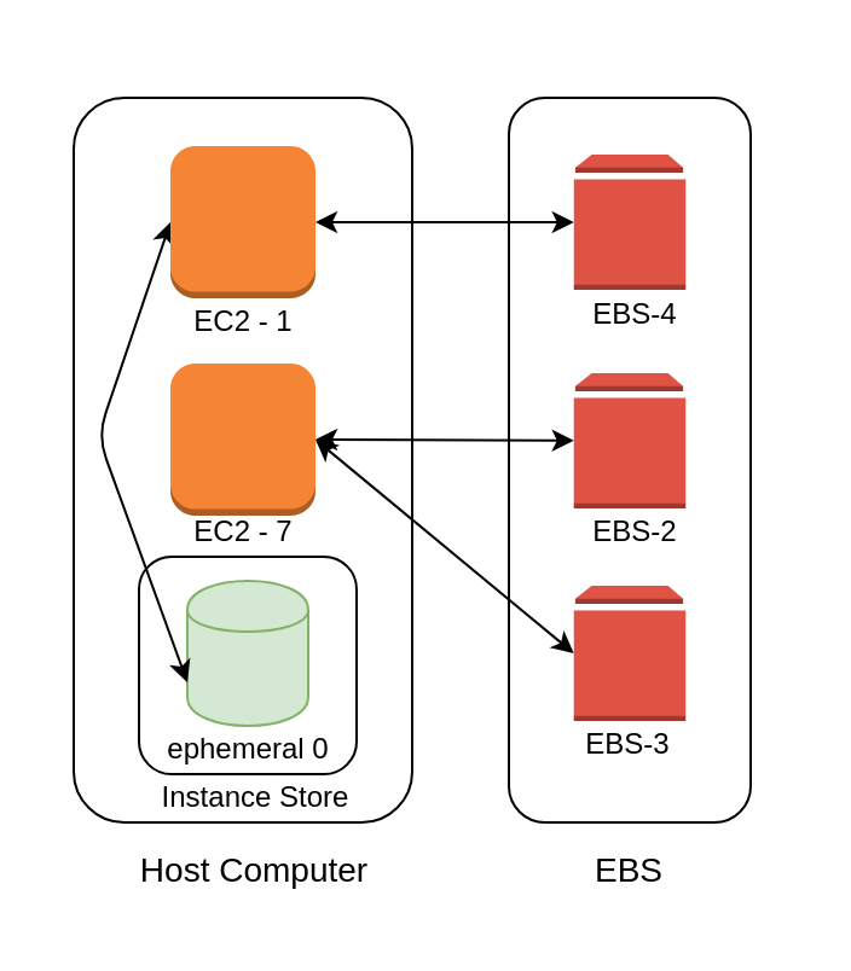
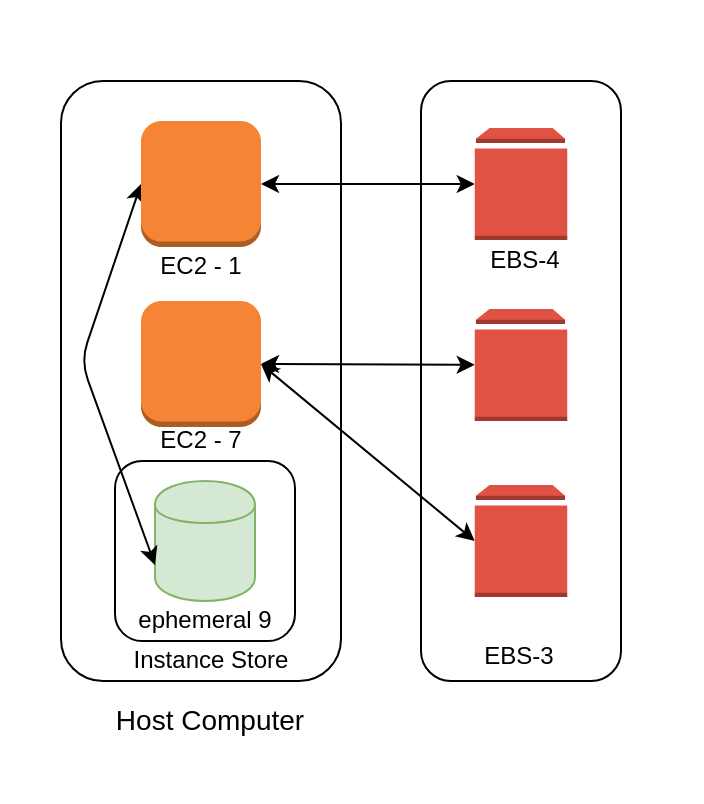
  <mxCell id="0" />
  <mxCell id="1" parent="0" />
  <mxCell id="2" value="" style="rounded=0;whiteSpace=wrap;html=1;fontSize=14;strokeColor=#FEFFFA;" parent="1" vertex="1"><mxGeometry x="20" y="20" width="310" height="360" as="geometry" /></mxCell>
  <mxCell id="3" value="" style="rounded=1;whiteSpace=wrap;html=1;" parent="1" vertex="1"><mxGeometry x="30" y="40" width="140" height="300" as="geometry" /></mxCell>
  <mxCell id="4" value="" style="rounded=1;whiteSpace=wrap;html=1;" parent="1" vertex="1"><mxGeometry x="57" y="230" width="90" height="90" as="geometry" /></mxCell>
  <mxCell id="5" value="" style="shape=cylinder;whiteSpace=wrap;html=1;boundedLbl=1;backgroundOutline=1;fillColor=#d5e8d4;strokeColor=#82b366;" parent="1" vertex="1"><mxGeometry x="77" y="240" width="50" height="60" as="geometry" /></mxCell>
  <mxCell id="6" value="Instance Store" style="text;html=1;strokeColor=none;fillColor=none;align=center;verticalAlign=middle;whiteSpace=wrap;rounded=0;" parent="1" vertex="1"><mxGeometry x="57.5" y="320" width="95" height="20" as="geometry" /></mxCell>
- <mxCell id="7" value="ephemeral 0" style="text;html=1;strokeColor=none;fillColor=none;align=center;verticalAlign=middle;whiteSpace=wrap;rounded=0;" parent="1" vertex="1"><mxGeometry x="54.5" y="300" width="95" height="20" as="geometry" /></mxCell>
+ <mxCell id="7" value="ephemeral 9" style="text;html=1;strokeColor=none;fillColor=none;align=center;verticalAlign=middle;whiteSpace=wrap;rounded=0;" parent="1" vertex="1"><mxGeometry x="54.5" y="300" width="95" height="20" as="geometry" /></mxCell>
  <mxCell id="8" value="" style="endArrow=classic;startArrow=classic;html=1;exitX=0;exitY=0.5;exitDx=0;exitDy=0;entryX=0;entryY=0.7;entryDx=0;entryDy=0;exitPerimeter=0;" parent="1" source="15" target="5" edge="1"><mxGeometry width="50" height="50" relative="1" as="geometry"><mxPoint x="70" y="80" as="sourcePoint" /><mxPoint x="280" y="200" as="targetPoint" /><Array as="points"><mxPoint x="40" y="180" /></Array></mxGeometry></mxCell>
  <mxCell id="9" value="" style="rounded=1;whiteSpace=wrap;html=1;" parent="1" vertex="1"><mxGeometry x="210" y="40" width="100" height="300" as="geometry" /></mxCell>
  <mxCell id="10" value="" style="endArrow=classic;startArrow=classic;html=1;exitX=0;exitY=0.5;exitDx=0;exitDy=0;entryX=1;entryY=0.5;entryDx=0;entryDy=0;entryPerimeter=0;exitPerimeter=0;" parent="1" source="19" edge="1" target="16"><mxGeometry width="50" height="50" relative="1" as="geometry"><mxPoint x="235" y="225" as="sourcePoint" /><mxPoint x="290" y="170" as="targetPoint" /></mxGeometry></mxCell>
  <mxCell id="11" value="" style="endArrow=classic;startArrow=classic;html=1;entryX=1;entryY=0.5;entryDx=0;entryDy=0;entryPerimeter=0;" parent="1" source="18" target="16" edge="1"><mxGeometry width="50" height="50" relative="1" as="geometry"><mxPoint x="235" y="165" as="sourcePoint" /><mxPoint x="290" y="170" as="targetPoint" /></mxGeometry></mxCell>
  <mxCell id="12" value="" style="endArrow=classic;startArrow=classic;html=1;entryX=0;entryY=0.5;entryDx=0;entryDy=0;exitX=1;exitY=0.5;exitDx=0;exitDy=0;exitPerimeter=0;entryPerimeter=0;" parent="1" source="15" target="17" edge="1"><mxGeometry width="50" height="50" relative="1" as="geometry"><mxPoint x="290" y="80" as="sourcePoint" /><mxPoint x="235" y="91.5" as="targetPoint" /></mxGeometry></mxCell>
  <mxCell id="13" value="Host Computer" style="text;html=1;strokeColor=none;fillColor=none;align=center;verticalAlign=middle;whiteSpace=wrap;rounded=0;fontSize=14;" parent="1" vertex="1"><mxGeometry x="45" y="350" width="120" height="20" as="geometry" /></mxCell>
- <mxCell id="14" value="EBS" style="text;html=1;strokeColor=none;fillColor=none;align=center;verticalAlign=middle;whiteSpace=wrap;rounded=0;fontSize=14;" parent="1" vertex="1"><mxGeometry x="200" y="350" width="120" height="20" as="geometry" /></mxCell>
  <mxCell id="15" value="" style="outlineConnect=0;dashed=0;verticalLabelPosition=bottom;verticalAlign=top;align=center;html=1;shape=mxgraph.aws3.instance;fillColor=#F58534;gradientColor=none;strokeColor=#4D4D4D;" vertex="1" parent="1"><mxGeometry x="70" y="60" width="60" height="63" as="geometry" /></mxCell>
  <mxCell id="16" value="" style="outlineConnect=0;dashed=0;verticalLabelPosition=bottom;verticalAlign=top;align=center;html=1;shape=mxgraph.aws3.instance;fillColor=#F58534;gradientColor=none;strokeColor=#4D4D4D;" vertex="1" parent="1"><mxGeometry x="70" y="150" width="60" height="63" as="geometry" /></mxCell>
  <mxCell id="17" value="" style="outlineConnect=0;dashed=0;verticalLabelPosition=bottom;verticalAlign=top;align=center;html=1;shape=mxgraph.aws3.volume;fillColor=#E05243;gradientColor=none;strokeColor=#4D4D4D;" vertex="1" parent="1"><mxGeometry x="236.88" y="63.5" width="46.25" height="56" as="geometry" /></mxCell>
  <mxCell id="18" value="" style="outlineConnect=0;dashed=0;verticalLabelPosition=bottom;verticalAlign=top;align=center;html=1;shape=mxgraph.aws3.volume;fillColor=#E05243;gradientColor=none;strokeColor=#4D4D4D;" vertex="1" parent="1"><mxGeometry x="236.87" y="154" width="46.25" height="56" as="geometry" /></mxCell>
  <mxCell id="19" value="" style="outlineConnect=0;dashed=0;verticalLabelPosition=bottom;verticalAlign=top;align=center;html=1;shape=mxgraph.aws3.volume;fillColor=#E05243;gradientColor=none;strokeColor=#4D4D4D;" vertex="1" parent="1"><mxGeometry x="236.87" y="242" width="46.25" height="56" as="geometry" /></mxCell>
  <mxCell id="20" value="EC2 - 1" style="text;html=1;strokeColor=none;fillColor=none;align=center;verticalAlign=middle;whiteSpace=wrap;rounded=0;" vertex="1" parent="1"><mxGeometry x="52.5" y="123" width="95" height="20" as="geometry" /></mxCell>
  <mxCell id="21" value="EC2 - 7" style="text;html=1;strokeColor=none;fillColor=none;align=center;verticalAlign=middle;whiteSpace=wrap;rounded=0;" vertex="1" parent="1"><mxGeometry x="52.5" y="210" width="95" height="20" as="geometry" /></mxCell>
  <mxCell id="22" value="EBS-4" style="text;html=1;strokeColor=none;fillColor=none;align=center;verticalAlign=middle;whiteSpace=wrap;rounded=0;" vertex="1" parent="1"><mxGeometry x="215" y="119.5" width="95" height="20" as="geometry" /></mxCell>
- <mxCell id="23" value="EBS-2" style="text;html=1;strokeColor=none;fillColor=none;align=center;verticalAlign=middle;whiteSpace=wrap;rounded=0;" vertex="1" parent="1"><mxGeometry x="215" y="210" width="95" height="20" as="geometry" /></mxCell>
- <mxCell id="24" value="EBS-3" style="text;html=1;strokeColor=none;fillColor=none;align=center;verticalAlign=middle;whiteSpace=wrap;rounded=0;" vertex="1" parent="1"><mxGeometry x="212.49" y="298" width="95" height="20" as="geometry" /></mxCell>
+ <mxCell id="24" value="EBS-3" style="text;html=1;strokeColor=none;fillColor=none;align=center;verticalAlign=middle;whiteSpace=wrap;rounded=0;" vertex="1" parent="1"><mxGeometry x="212.49" y="318" width="95" height="20" as="geometry" /></mxCell>
